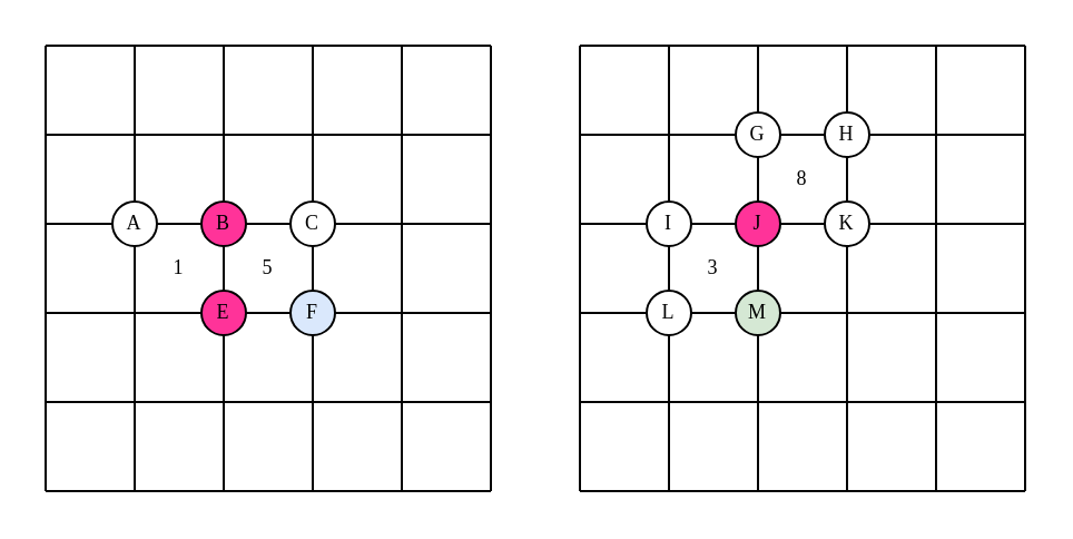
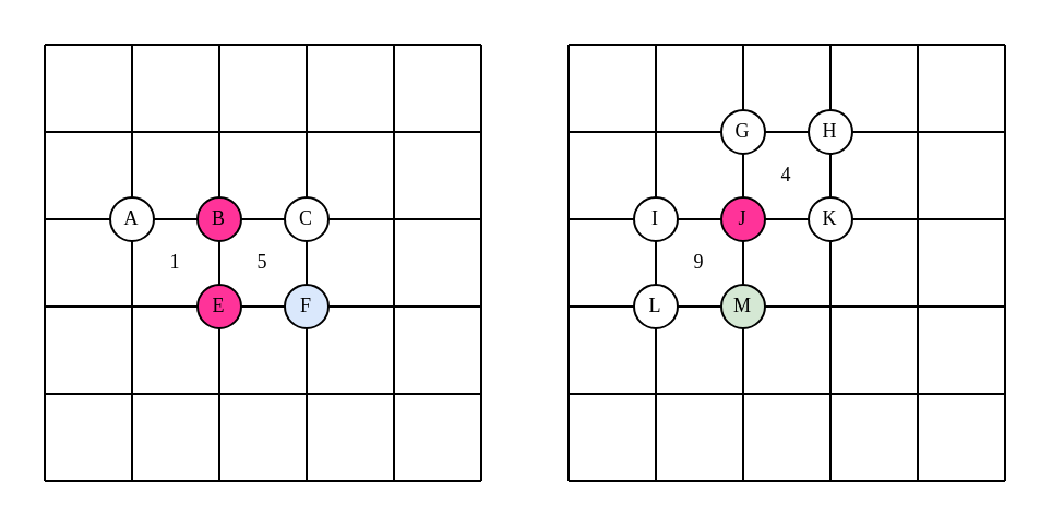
  <mxCell id="0" />
  <mxCell id="1" parent="0" />
  <mxCell id="2" value="" style="endArrow=none;html=1;editable=0;movable=0;" edge="1" parent="1"><mxGeometry width="50" height="50" relative="1" as="geometry"><mxPoint x="140" y="220" as="sourcePoint" /><mxPoint x="140" y="20" as="targetPoint" /></mxGeometry></mxCell>
  <mxCell id="3" value="" style="endArrow=none;html=1;editable=0;movable=0;" edge="1" parent="1"><mxGeometry width="50" height="50" relative="1" as="geometry"><mxPoint x="60" y="220" as="sourcePoint" /><mxPoint x="60" y="20" as="targetPoint" /></mxGeometry></mxCell>
  <mxCell id="4" value="" style="endArrow=none;html=1;editable=0;movable=0;snapToPoint=1;" edge="1" parent="1"><mxGeometry width="50" height="50" relative="1" as="geometry"><mxPoint x="100" y="220" as="sourcePoint" /><mxPoint x="100" y="20" as="targetPoint" /></mxGeometry></mxCell>
  <mxCell id="5" value="" style="endArrow=none;html=1;editable=0;movable=0;" edge="1" parent="1"><mxGeometry width="50" height="50" relative="1" as="geometry"><mxPoint x="20" y="60" as="sourcePoint" /><mxPoint x="220" y="60" as="targetPoint" /></mxGeometry></mxCell>
  <mxCell id="6" value="" style="group;rotation=90;fontFamily=Arial;editable=0;movable=0;" vertex="1" connectable="0" parent="1"><mxGeometry x="260" y="20" width="200" height="200" as="geometry" /></mxCell>
  <mxCell id="7" value="" style="endArrow=none;html=1;fontFamily=Helvetica;editable=0;movable=0;" edge="1" parent="6"><mxGeometry width="50" height="50" relative="1" as="geometry"><mxPoint as="sourcePoint" /><mxPoint x="200" as="targetPoint" /></mxGeometry></mxCell>
  <mxCell id="8" value="" style="endArrow=none;html=1;editable=0;movable=0;" edge="1" parent="6"><mxGeometry width="50" height="50" relative="1" as="geometry"><mxPoint y="40" as="sourcePoint" /><mxPoint x="200" y="40" as="targetPoint" /></mxGeometry></mxCell>
  <mxCell id="9" value="" style="endArrow=none;html=1;editable=0;movable=0;" edge="1" parent="6"><mxGeometry width="50" height="50" relative="1" as="geometry"><mxPoint y="80" as="sourcePoint" /><mxPoint x="200" y="80" as="targetPoint" /></mxGeometry></mxCell>
  <mxCell id="10" value="" style="endArrow=none;html=1;editable=0;movable=0;" edge="1" parent="6"><mxGeometry width="50" height="50" relative="1" as="geometry"><mxPoint y="120" as="sourcePoint" /><mxPoint x="200" y="120" as="targetPoint" /></mxGeometry></mxCell>
  <mxCell id="11" value="" style="endArrow=none;html=1;editable=0;movable=0;" edge="1" parent="6"><mxGeometry width="50" height="50" relative="1" as="geometry"><mxPoint y="160" as="sourcePoint" /><mxPoint x="200" y="160" as="targetPoint" /></mxGeometry></mxCell>
  <mxCell id="12" value="" style="endArrow=none;html=1;editable=0;movable=0;" edge="1" parent="6"><mxGeometry width="50" height="50" relative="1" as="geometry"><mxPoint y="200" as="sourcePoint" /><mxPoint x="200" y="200" as="targetPoint" /></mxGeometry></mxCell>
  <mxCell id="13" value="" style="group;editable=0;movable=0;" vertex="1" connectable="0" parent="1"><mxGeometry x="260" y="20" width="200" height="200" as="geometry" /></mxCell>
  <mxCell id="14" value="" style="endArrow=none;html=1;editable=0;movable=0;" edge="1" parent="13"><mxGeometry width="50" height="50" relative="1" as="geometry"><mxPoint y="200" as="sourcePoint" /><mxPoint as="targetPoint" /></mxGeometry></mxCell>
  <mxCell id="15" value="" style="endArrow=none;html=1;editable=0;movable=0;" edge="1" parent="13"><mxGeometry width="50" height="50" relative="1" as="geometry"><mxPoint x="40" y="200" as="sourcePoint" /><mxPoint x="40" as="targetPoint" /></mxGeometry></mxCell>
  <mxCell id="16" value="" style="endArrow=none;html=1;editable=0;movable=0;" edge="1" parent="13"><mxGeometry width="50" height="50" relative="1" as="geometry"><mxPoint x="80" y="200" as="sourcePoint" /><mxPoint x="80" as="targetPoint" /></mxGeometry></mxCell>
  <mxCell id="17" value="" style="endArrow=none;html=1;editable=0;movable=0;" edge="1" parent="13"><mxGeometry width="50" height="50" relative="1" as="geometry"><mxPoint x="120" y="200" as="sourcePoint" /><mxPoint x="120" as="targetPoint" /></mxGeometry></mxCell>
  <mxCell id="18" value="" style="endArrow=none;html=1;editable=0;movable=0;" edge="1" parent="13"><mxGeometry width="50" height="50" relative="1" as="geometry"><mxPoint x="160" y="200" as="sourcePoint" /><mxPoint x="160" as="targetPoint" /></mxGeometry></mxCell>
  <mxCell id="19" value="" style="endArrow=none;html=1;editable=0;movable=0;" edge="1" parent="13"><mxGeometry width="50" height="50" relative="1" as="geometry"><mxPoint x="200" y="200" as="sourcePoint" /><mxPoint x="200" as="targetPoint" /></mxGeometry></mxCell>
  <mxCell id="20" value="I" style="ellipse;whiteSpace=wrap;html=1;fontFamily=Verdana;fontSize=9;fontColor=#000000;align=center;" vertex="1" parent="13"><mxGeometry x="30" y="70" width="20" height="20" as="geometry" /></mxCell>
  <mxCell id="21" value="L" style="ellipse;whiteSpace=wrap;html=1;fontFamily=Verdana;fontSize=9;fontColor=#000000;align=center;" vertex="1" parent="13"><mxGeometry x="30" y="110" width="20" height="20" as="geometry" /></mxCell>
  <mxCell id="22" value="M" style="ellipse;whiteSpace=wrap;html=1;fontFamily=Verdana;fontSize=9;fontColor=#000000;align=center;snapToPoint=1;fillColor=#d5e8d4;" vertex="1" parent="13"><mxGeometry x="70" y="110" width="20" height="20" as="geometry" /></mxCell>
  <mxCell id="23" value="J" style="ellipse;whiteSpace=wrap;html=1;fontFamily=Verdana;fontSize=9;fontColor=#000000;align=center;snapToPoint=1;fillColor=#FF3399;" vertex="1" parent="13"><mxGeometry x="70" y="70" width="20" height="20" as="geometry" /></mxCell>
  <mxCell id="24" value="K" style="ellipse;whiteSpace=wrap;html=1;fontFamily=Verdana;fontSize=9;fontColor=#000000;align=center;" vertex="1" parent="13"><mxGeometry x="110" y="70" width="20" height="20" as="geometry" /></mxCell>
  <mxCell id="25" value="H" style="ellipse;whiteSpace=wrap;html=1;fontFamily=Verdana;fontSize=9;fontColor=#000000;align=center;snapToPoint=1;fillColor=#FFFFFF;" vertex="1" parent="13"><mxGeometry x="110" y="30" width="20" height="20" as="geometry" /></mxCell>
- <mxCell id="26" value="8" style="text;html=1;strokeColor=none;fillColor=none;align=center;verticalAlign=middle;whiteSpace=wrap;rounded=0;fontFamily=Verdana;fontSize=9;fontColor=#000000;" vertex="1" parent="13"><mxGeometry x="90" y="50" width="20" height="20" as="geometry" /></mxCell>
- <mxCell id="27" value="3" style="text;html=1;strokeColor=none;fillColor=none;align=center;verticalAlign=middle;whiteSpace=wrap;rounded=0;fontFamily=Verdana;fontSize=9;fontColor=#000000;" vertex="1" parent="13"><mxGeometry x="50" y="90" width="20" height="20" as="geometry" /></mxCell>
+ <mxCell id="26" value="4" style="text;html=1;strokeColor=none;fillColor=none;align=center;verticalAlign=middle;whiteSpace=wrap;rounded=0;fontFamily=Verdana;fontSize=9;fontColor=#000000;" vertex="1" parent="13"><mxGeometry x="90" y="50" width="20" height="20" as="geometry" /></mxCell>
+ <mxCell id="27" value="9" style="text;html=1;strokeColor=none;fillColor=none;align=center;verticalAlign=middle;whiteSpace=wrap;rounded=0;fontFamily=Verdana;fontSize=9;fontColor=#000000;" vertex="1" parent="13"><mxGeometry x="50" y="90" width="20" height="20" as="geometry" /></mxCell>
  <mxCell id="28" value="G" style="ellipse;whiteSpace=wrap;html=1;fontFamily=Verdana;fontSize=9;fontColor=#000000;align=center;snapToPoint=1;fillColor=#FFFFFF;" vertex="1" parent="13"><mxGeometry x="70" y="30" width="20" height="20" as="geometry" /></mxCell>
  <mxCell id="29" value="" style="endArrow=none;html=1;editable=0;movable=0;" edge="1" parent="1"><mxGeometry width="50" height="50" relative="1" as="geometry"><mxPoint x="20" y="20" as="sourcePoint" /><mxPoint x="220" y="20" as="targetPoint" /></mxGeometry></mxCell>
  <mxCell id="30" value="" style="endArrow=none;html=1;editable=0;movable=0;" edge="1" parent="1"><mxGeometry width="50" height="50" relative="1" as="geometry"><mxPoint x="20" y="100" as="sourcePoint" /><mxPoint x="220" y="100" as="targetPoint" /></mxGeometry></mxCell>
  <mxCell id="31" value="" style="endArrow=none;html=1;editable=0;movable=0;" edge="1" parent="1"><mxGeometry width="50" height="50" relative="1" as="geometry"><mxPoint x="20" y="140" as="sourcePoint" /><mxPoint x="220" y="140" as="targetPoint" /></mxGeometry></mxCell>
  <mxCell id="32" value="" style="endArrow=none;html=1;editable=0;movable=0;" edge="1" parent="1"><mxGeometry width="50" height="50" relative="1" as="geometry"><mxPoint x="20" y="180" as="sourcePoint" /><mxPoint x="220" y="180" as="targetPoint" /></mxGeometry></mxCell>
  <mxCell id="33" value="" style="endArrow=none;html=1;editable=0;movable=0;" edge="1" parent="1"><mxGeometry width="50" height="50" relative="1" as="geometry"><mxPoint x="20" y="220" as="sourcePoint" /><mxPoint x="220" y="220" as="targetPoint" /></mxGeometry></mxCell>
  <mxCell id="34" value="E" style="ellipse;whiteSpace=wrap;html=1;fontFamily=Verdana;fontSize=9;fontColor=#000000;align=center;snapToPoint=1;fillColor=#FF3399;" vertex="1" parent="1"><mxGeometry x="90" y="130" width="20" height="20" as="geometry" /></mxCell>
  <mxCell id="35" value="B" style="ellipse;whiteSpace=wrap;html=1;fontFamily=Verdana;fontSize=9;fontColor=#000000;align=center;snapToPoint=1;fillColor=#FF3399;" vertex="1" parent="1"><mxGeometry x="90" y="90" width="20" height="20" as="geometry" /></mxCell>
  <mxCell id="36" value="A" style="ellipse;whiteSpace=wrap;html=1;fontFamily=Verdana;fontSize=9;fontColor=#000000;align=center;" vertex="1" parent="1"><mxGeometry x="50" y="90" width="20" height="20" as="geometry" /></mxCell>
  <mxCell id="37" value="F" style="ellipse;whiteSpace=wrap;html=1;fontFamily=Verdana;fontSize=9;fontColor=#000000;align=center;snapToPoint=1;fillColor=#dae8fc;" vertex="1" parent="1"><mxGeometry x="130" y="130" width="20" height="20" as="geometry" /></mxCell>
  <mxCell id="38" value="1" style="text;html=1;strokeColor=none;fillColor=none;align=center;verticalAlign=middle;whiteSpace=wrap;rounded=0;fontFamily=Verdana;fontSize=9;fontColor=#000000;" vertex="1" parent="1"><mxGeometry x="70" y="110" width="20" height="20" as="geometry" /></mxCell>
  <mxCell id="39" value="5" style="text;html=1;strokeColor=none;fillColor=none;align=center;verticalAlign=middle;whiteSpace=wrap;rounded=0;fontFamily=Verdana;fontSize=9;fontColor=#000000;" vertex="1" parent="1"><mxGeometry x="110" y="110" width="20" height="20" as="geometry" /></mxCell>
  <mxCell id="40" value="" style="endArrow=none;html=1;editable=0;movable=0;" edge="1" parent="1"><mxGeometry width="50" height="50" relative="1" as="geometry"><mxPoint x="220" y="220" as="sourcePoint" /><mxPoint x="220" y="20" as="targetPoint" /></mxGeometry></mxCell>
  <mxCell id="41" value="" style="endArrow=none;html=1;editable=0;movable=0;" edge="1" parent="1"><mxGeometry width="50" height="50" relative="1" as="geometry"><mxPoint x="20" y="220" as="sourcePoint" /><mxPoint x="20" y="20" as="targetPoint" /></mxGeometry></mxCell>
  <mxCell id="42" value="" style="endArrow=none;html=1;editable=0;movable=0;" edge="1" parent="1"><mxGeometry width="50" height="50" relative="1" as="geometry"><mxPoint x="180" y="220" as="sourcePoint" /><mxPoint x="180" y="20" as="targetPoint" /></mxGeometry></mxCell>
  <mxCell id="43" value="C" style="ellipse;whiteSpace=wrap;html=1;fontFamily=Verdana;fontSize=9;fontColor=#000000;align=center;snapToPoint=1;" vertex="1" parent="1"><mxGeometry x="130" y="90" width="20" height="20" as="geometry" /></mxCell>
